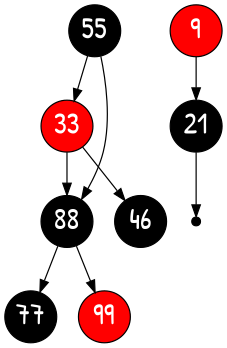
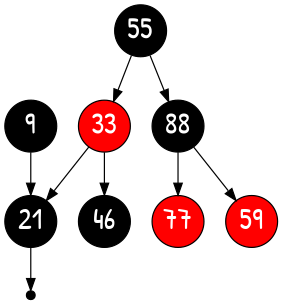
  digraph {
    fontname="Patrick Hand"
    ordering=out
    node [color=black fixedsize=true fontcolor=white fontname="Patrick Hand" fontsize=24 fontweight=bold shape=circle style=filled]
    edge [fontname="Patrick Hand"]
    33 [fillcolor=red width=.6]
    21 [width=.6]
    44 [label=46 width=.6]
    n1 [shape=point width=.1]
-   77 [fillcolor=black width=.6]
-   99 [fillcolor=red width=.6]
-   9 [fillcolor=red width=.6]
+   77 [fillcolor=red width=.6]
+   99 [fillcolor=red width=.6 label=59]
+   9 [fillcolor=black width=.6]
    55 [width=.6]
    88 [width=.6]
-   33 -> 88
+   33 -> 21
    33 -> 44
    21 -> n1
    9 -> 21
    55 -> 33
    55 -> 88
    88 -> 77
    88 -> 99
  }
